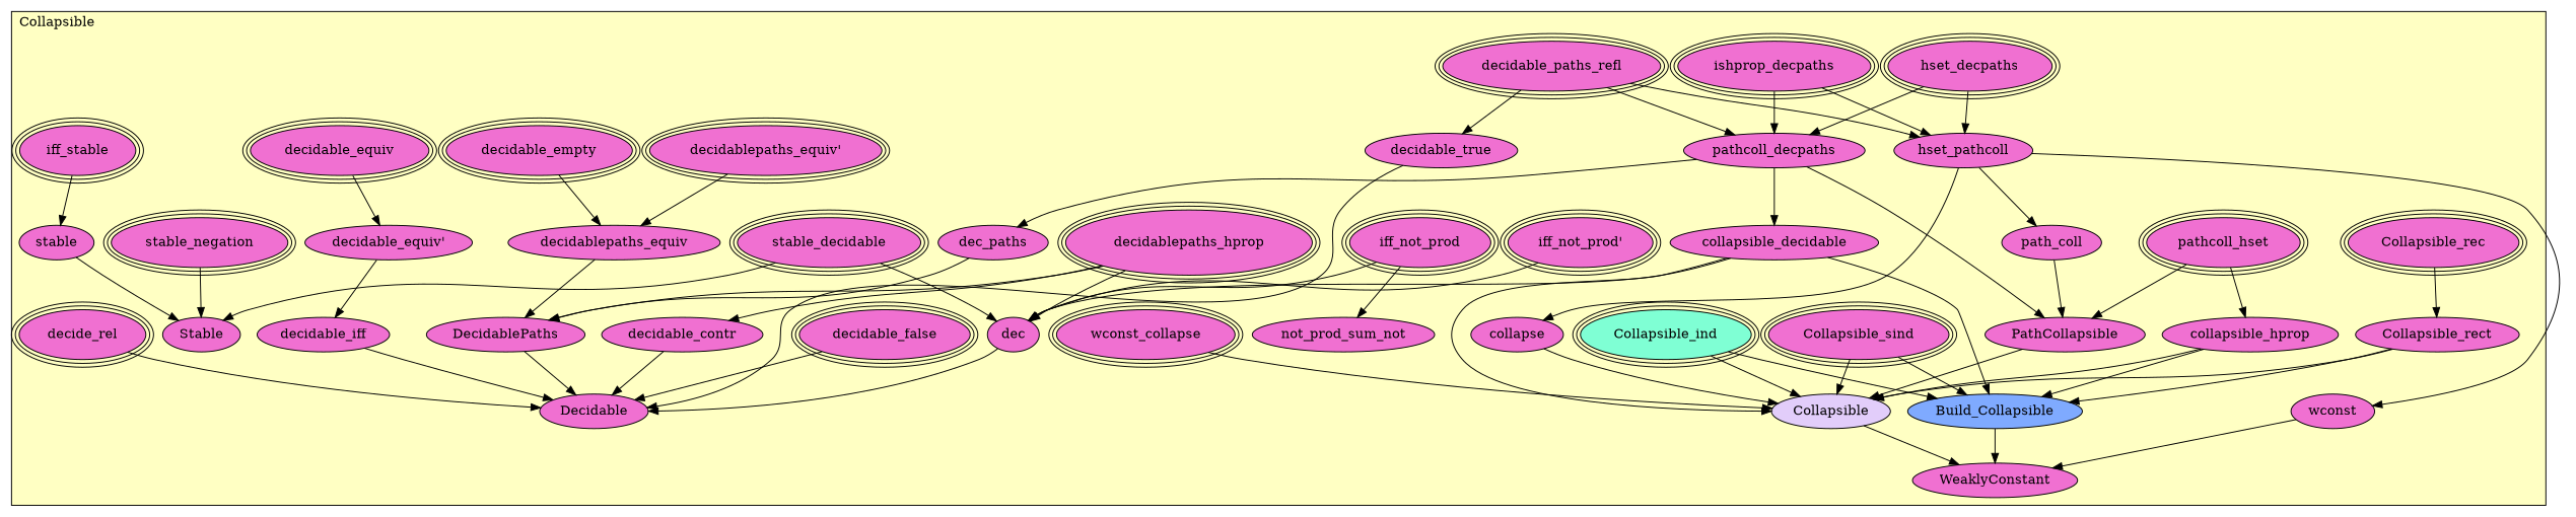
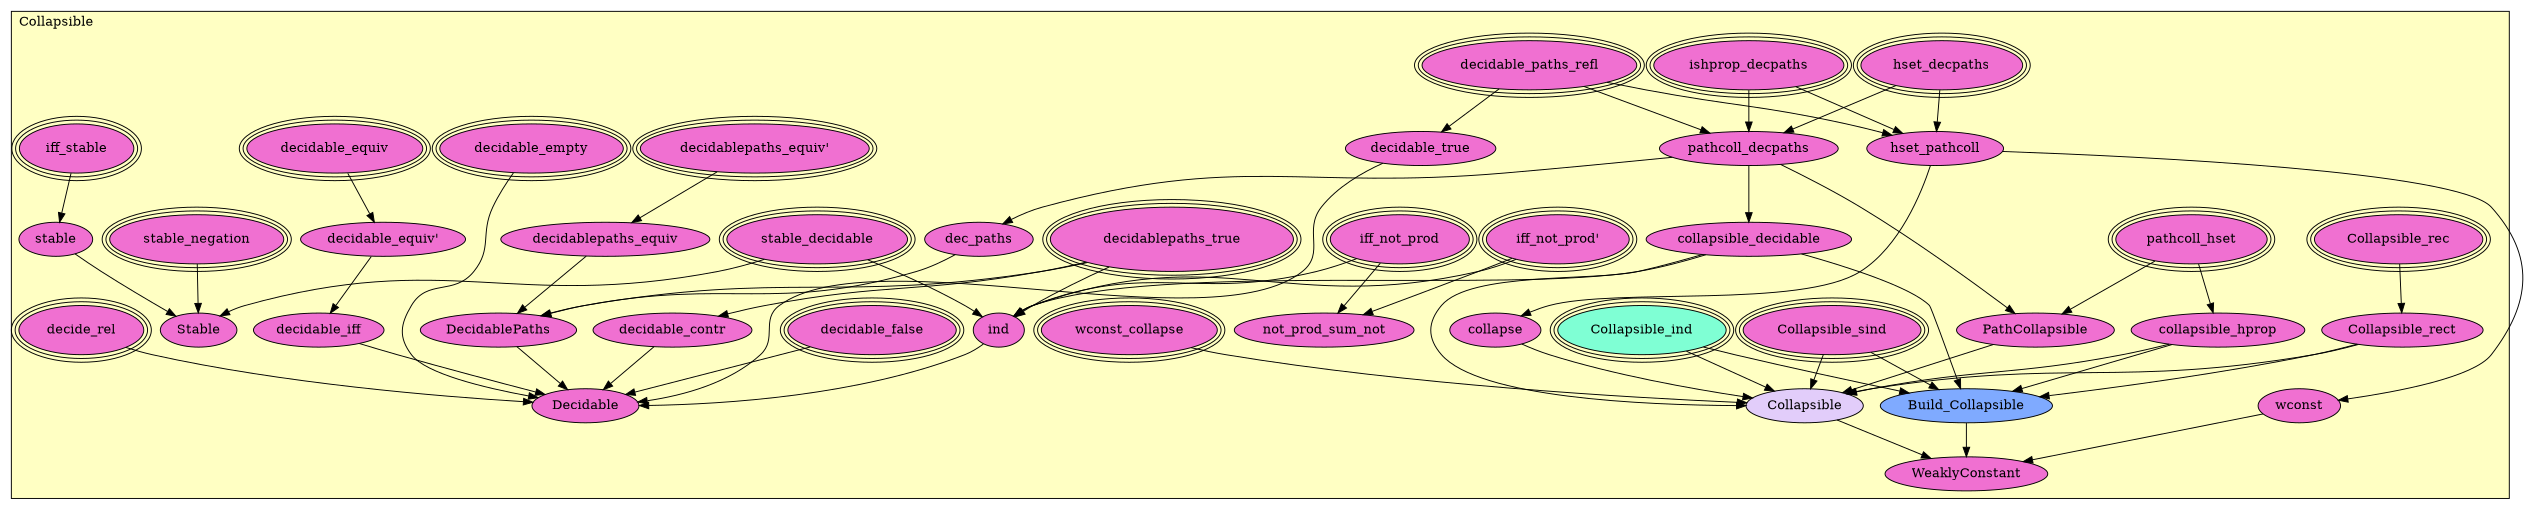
  digraph {
    node [fillcolor="#F070D1" style=filled]
    n1 [label="iff_not_prod'" peripheries=3]
    n2 [label=iff_not_prod peripheries=3]
    n3 [label=not_prod_sum_not]
    n4 [label=ishprop_decpaths peripheries=3]
    n5 [label=decidable_paths_refl peripheries=3]
    n6 [label=hset_decpaths peripheries=3]
    n7 [label=pathcoll_hset peripheries=3]
    n8 [label=collapsible_hprop]
    n9 [label=hset_pathcoll]
    n10 [label=pathcoll_decpaths]
    n11 [label=collapsible_decidable]
-   n12 [label=path_coll]
    n13 [label=PathCollapsible]
    n14 [label=wconst_collapse peripheries=3]
    n15 [label=collapse]
    n16 [label=Collapsible_sind peripheries=3]
    n17 [label=Collapsible_rec peripheries=3]
    n18 [fillcolor="#7FFFD4" label=Collapsible_ind peripheries=3]
    n19 [label=Collapsible_rect]
    n20 [fillcolor="#7FAAFF" label=Build_Collapsible]
    n21 [fillcolor="#E2CDFA" label=Collapsible]
    n22 [label=wconst]
    n23 [label=WeaklyConstant]
    n24 [label="decidablepaths_equiv'" peripheries=3]
    n25 [label=decidablepaths_equiv]
    n26 [label=decidable_equiv peripheries=3]
    n27 [label="decidable_equiv'"]
    n28 [label=decidable_iff]
    n29 [label=decidable_empty peripheries=3]
-   n30 [label=decidablepaths_hprop peripheries=3]
+   n30 [label=decidablepaths_true peripheries=3]
    n31 [label=decidable_contr]
    n32 [label=decide_rel peripheries=3]
    n33 [label=iff_stable peripheries=3]
    n34 [label=stable_negation peripheries=3]
    n35 [label=stable_decidable peripheries=3]
    n36 [label=stable]
    n37 [label=Stable]
    n38 [label=dec_paths]
    n39 [label=DecidablePaths]
    n40 [label=decidable_false peripheries=3]
    n41 [label=decidable_true]
-   n42 [label=dec]
+   n42 [label=ind]
    n43 [label=Decidable]
    subgraph cluster_1 {
      fillcolor="#FFFFC3"
      label=Collapsible
      labeljust=l
      style=filled
      n1
      n2
      n3
      n4
      n5
      n6
      n7
      n8
      n9
      n10
      n11
-     n12
      n13
      n14
      n15
      n16
      n17
      n18
      n19
      n20
      n21
      n22
      n23
      n24
      n25
      n26
      n27
      n28
      n29
      n30
      n31
      n32
      n33
      n34
      n35
      n36
      n37
      n38
      n39
      n40
      n41
      n42
      n43
    }
+   n1 -> n3
    n1 -> n42
    n2 -> n3
    n2 -> n42
    n4 -> n9
    n4 -> n10
    n5 -> n9
    n5 -> n10
    n5 -> n41
    n6 -> n9
    n6 -> n10
    n7 -> n8
    n7 -> n13
    n8 -> n20
    n8 -> n21
-   n9 -> n12
    n9 -> n15
    n9 -> n22
    n10 -> n11
    n10 -> n13
    n10 -> n38
    n11 -> n20
    n11 -> n21
    n11 -> n42
-   n12 -> n13
    n13 -> n21
    n14 -> n21
    n15 -> n21
    n16 -> n20
    n16 -> n21
    n17 -> n19
    n18 -> n20
    n18 -> n21
    n19 -> n20
    n19 -> n21
    n20 -> n23
    n21 -> n23
    n22 -> n23
    n24 -> n25
    n25 -> n39
    n26 -> n27
    n27 -> n28
    n28 -> n43
-   n29 -> n25
+   n29 -> n43
    n30 -> n31
    n30 -> n39
    n30 -> n42
    n31 -> n43
    n32 -> n43
    n33 -> n36
    n34 -> n37
    n35 -> n37
    n35 -> n42
    n36 -> n37
    n38 -> n39
    n39 -> n43
    n40 -> n43
    n41 -> n43
    n42 -> n43
  }
